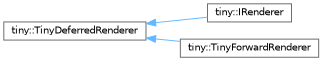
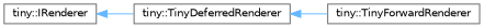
  digraph {
    rankdir=LR
    node [color=grey40 fillcolor=white fontname=Helvetica fontsize=10 shape=box style=filled]
    edge [color=steelblue1 dir=back fontname=Helvetica fontsize=10 labelfontname=Helvetica labelfontsize=10 style=solid]
    n1 [height=0.2 label="tiny::IRenderer" width=0.4]
    n2 [height=0.2 label="tiny::TinyDeferredRenderer" width=0.4]
    n3 [height=0.2 label="tiny::TinyForwardRenderer" width=0.4]
-   n2 -> n1
+   n1 -> n2
    n2 -> n3
  }
